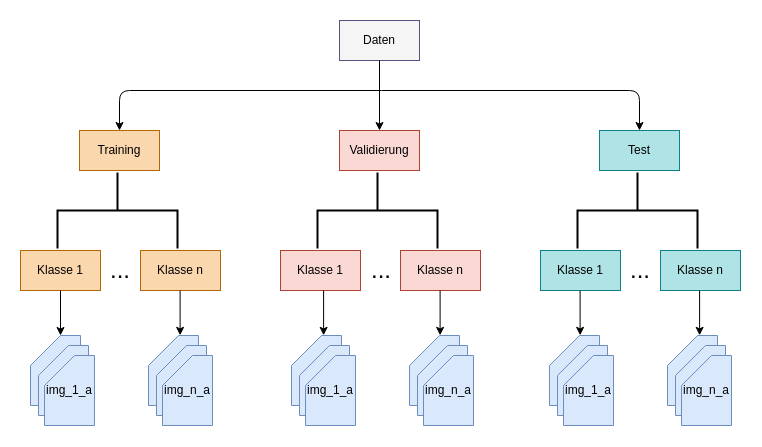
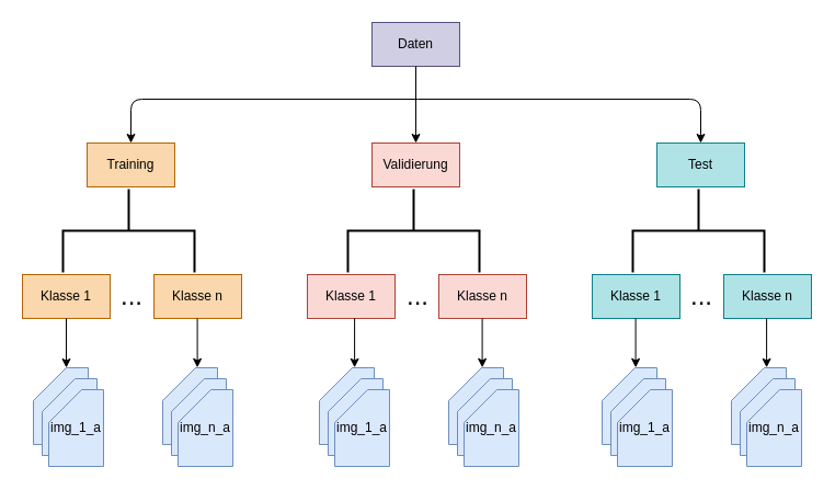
  <mxCell id="0" />
  <mxCell id="1" parent="0" />
  <mxCell id="2" value="Klasse 1" style="rounded=0;whiteSpace=wrap;html=1;fillColor=#fad7ac;strokeColor=#b46504;" vertex="1" parent="1"><mxGeometry x="20" y="250" width="80" height="40" as="geometry" /></mxCell>
  <mxCell id="3" value="Klasse n" style="rounded=0;whiteSpace=wrap;html=1;fillColor=#fad7ac;strokeColor=#b46504;" vertex="1" parent="1"><mxGeometry x="140" y="250" width="80" height="40" as="geometry" /></mxCell>
  <mxCell id="4" value="Training" style="rounded=0;whiteSpace=wrap;html=1;fillColor=#fad7ac;strokeColor=#b46504;" vertex="1" parent="1"><mxGeometry x="79" y="130" width="80" height="40" as="geometry" /></mxCell>
  <mxCell id="5" value="" style="strokeWidth=2;html=1;shape=mxgraph.flowchart.annotation_2;align=left;pointerEvents=1;rotation=90;" vertex="1" parent="1"><mxGeometry x="79" y="150" width="76" height="120" as="geometry" /></mxCell>
  <mxCell id="6" value="&lt;span&gt;Klasse 1&lt;/span&gt;" style="rounded=0;whiteSpace=wrap;html=1;fillColor=#fad9d5;strokeColor=#ae4132;" vertex="1" parent="1"><mxGeometry x="280" y="250" width="80" height="40" as="geometry" /></mxCell>
  <mxCell id="7" value="&lt;span&gt;Klasse n&lt;/span&gt;" style="rounded=0;whiteSpace=wrap;html=1;fillColor=#fad9d5;strokeColor=#ae4132;" vertex="1" parent="1"><mxGeometry x="400" y="250" width="80" height="40" as="geometry" /></mxCell>
  <mxCell id="8" value="Validierung" style="rounded=0;whiteSpace=wrap;html=1;fillColor=#fad9d5;strokeColor=#ae4132;" vertex="1" parent="1"><mxGeometry x="339" y="130" width="80" height="40" as="geometry" /></mxCell>
  <mxCell id="9" value="" style="strokeWidth=2;html=1;shape=mxgraph.flowchart.annotation_2;align=left;pointerEvents=1;rotation=90;" vertex="1" parent="1"><mxGeometry x="339" y="150" width="76" height="120" as="geometry" /></mxCell>
  <mxCell id="10" value="&lt;span&gt;Klasse 1&lt;/span&gt;" style="rounded=0;whiteSpace=wrap;html=1;fillColor=#b0e3e6;strokeColor=#0e8088;" vertex="1" parent="1"><mxGeometry x="540" y="250" width="80" height="40" as="geometry" /></mxCell>
  <mxCell id="11" value="&lt;span&gt;Klasse n&lt;/span&gt;" style="rounded=0;whiteSpace=wrap;html=1;fillColor=#b0e3e6;strokeColor=#0e8088;" vertex="1" parent="1"><mxGeometry x="660" y="250" width="80" height="40" as="geometry" /></mxCell>
  <mxCell id="12" value="Test" style="rounded=0;whiteSpace=wrap;html=1;fillColor=#b0e3e6;strokeColor=#0e8088;" vertex="1" parent="1"><mxGeometry x="599" y="130" width="80" height="40" as="geometry" /></mxCell>
  <mxCell id="13" value="" style="strokeWidth=2;html=1;shape=mxgraph.flowchart.annotation_2;align=left;pointerEvents=1;rotation=90;" vertex="1" parent="1"><mxGeometry x="599" y="150" width="76" height="120" as="geometry" /></mxCell>
- <mxCell id="14" value="Daten" style="rounded=0;whiteSpace=wrap;html=1;fillColor=#f5f5f5;strokeColor=#56517e;" vertex="1" parent="1"><mxGeometry x="339" y="20" width="80" height="40" as="geometry" /></mxCell>
+ <mxCell id="14" value="Daten" style="rounded=0;whiteSpace=wrap;html=1;fillColor=#d0cee2;strokeColor=#56517e;" vertex="1" parent="1"><mxGeometry x="339" y="20" width="80" height="40" as="geometry" /></mxCell>
  <mxCell id="15" value="" style="endArrow=classic;html=1;exitX=0.5;exitY=1;exitDx=0;exitDy=0;entryX=0.5;entryY=0;entryDx=0;entryDy=0;" edge="1" parent="1" source="14" target="8"><mxGeometry width="50" height="50" relative="1" as="geometry"><mxPoint x="241" y="90" as="sourcePoint" /><mxPoint x="241" y="170" as="targetPoint" /></mxGeometry></mxCell>
  <mxCell id="16" value="" style="endArrow=classic;html=1;entryX=0.5;entryY=0;entryDx=0;entryDy=0;" edge="1" parent="1" target="4"><mxGeometry width="50" height="50" relative="1" as="geometry"><mxPoint x="381" y="90" as="sourcePoint" /><mxPoint x="121" y="90" as="targetPoint" /><Array as="points"><mxPoint x="119" y="90" /></Array></mxGeometry></mxCell>
  <mxCell id="17" value="" style="endArrow=classic;html=1;entryX=0.5;entryY=0;entryDx=0;entryDy=0;" edge="1" parent="1" target="12"><mxGeometry width="50" height="50" relative="1" as="geometry"><mxPoint x="381" y="90" as="sourcePoint" /><mxPoint x="71" y="310" as="targetPoint" /><Array as="points"><mxPoint x="639" y="90" /></Array></mxGeometry></mxCell>
  <mxCell id="18" value="&lt;font style=&quot;font-size: 24px&quot;&gt;...&lt;/font&gt;" style="text;html=1;strokeColor=none;fillColor=none;align=center;verticalAlign=middle;whiteSpace=wrap;rounded=0;" vertex="1" parent="1"><mxGeometry x="100" y="260" width="40" height="20" as="geometry" /></mxCell>
  <mxCell id="19" value="&lt;font style=&quot;font-size: 24px&quot;&gt;...&lt;/font&gt;" style="text;html=1;strokeColor=none;fillColor=none;align=center;verticalAlign=middle;whiteSpace=wrap;rounded=0;" vertex="1" parent="1"><mxGeometry x="361" y="260" width="40" height="20" as="geometry" /></mxCell>
  <mxCell id="20" value="&lt;font style=&quot;font-size: 24px&quot;&gt;...&lt;/font&gt;" style="text;html=1;strokeColor=none;fillColor=none;align=center;verticalAlign=middle;whiteSpace=wrap;rounded=0;" vertex="1" parent="1"><mxGeometry x="620" y="260" width="40" height="20" as="geometry" /></mxCell>
  <mxCell id="21" value="" style="shape=card;whiteSpace=wrap;html=1;fillColor=#dae8fc;strokeColor=#6c8ebf;" vertex="1" parent="1"><mxGeometry x="30" y="335" width="50" height="70" as="geometry" /></mxCell>
  <mxCell id="22" value="" style="shape=card;whiteSpace=wrap;html=1;fillColor=#dae8fc;strokeColor=#6c8ebf;" vertex="1" parent="1"><mxGeometry x="38" y="345" width="50" height="70" as="geometry" /></mxCell>
  <mxCell id="23" value="img_1_a" style="shape=card;whiteSpace=wrap;html=1;fillColor=#dae8fc;strokeColor=#6c8ebf;" vertex="1" parent="1"><mxGeometry x="44" y="355" width="50" height="70" as="geometry" /></mxCell>
  <mxCell id="24" value="" style="shape=card;whiteSpace=wrap;html=1;fillColor=#dae8fc;strokeColor=#6c8ebf;" vertex="1" parent="1"><mxGeometry x="148" y="335" width="50" height="70" as="geometry" /></mxCell>
  <mxCell id="25" value="" style="shape=card;whiteSpace=wrap;html=1;fillColor=#dae8fc;strokeColor=#6c8ebf;" vertex="1" parent="1"><mxGeometry x="156" y="345" width="50" height="70" as="geometry" /></mxCell>
  <mxCell id="26" value="&lt;span&gt;img_n_a&lt;/span&gt;" style="shape=card;whiteSpace=wrap;html=1;fillColor=#dae8fc;strokeColor=#6c8ebf;" vertex="1" parent="1"><mxGeometry x="162" y="355" width="50" height="70" as="geometry" /></mxCell>
  <mxCell id="27" value="" style="shape=card;whiteSpace=wrap;html=1;fillColor=#dae8fc;strokeColor=#6c8ebf;" vertex="1" parent="1"><mxGeometry x="291" y="335" width="50" height="70" as="geometry" /></mxCell>
  <mxCell id="28" value="" style="shape=card;whiteSpace=wrap;html=1;fillColor=#dae8fc;strokeColor=#6c8ebf;" vertex="1" parent="1"><mxGeometry x="299" y="345" width="50" height="70" as="geometry" /></mxCell>
  <mxCell id="29" value="&lt;span&gt;img_1_a&lt;/span&gt;" style="shape=card;whiteSpace=wrap;html=1;fillColor=#dae8fc;strokeColor=#6c8ebf;" vertex="1" parent="1"><mxGeometry x="305" y="355" width="50" height="70" as="geometry" /></mxCell>
  <mxCell id="30" value="" style="shape=card;whiteSpace=wrap;html=1;fillColor=#dae8fc;strokeColor=#6c8ebf;" vertex="1" parent="1"><mxGeometry x="409" y="335" width="50" height="70" as="geometry" /></mxCell>
  <mxCell id="31" value="" style="shape=card;whiteSpace=wrap;html=1;fillColor=#dae8fc;strokeColor=#6c8ebf;" vertex="1" parent="1"><mxGeometry x="417" y="345" width="50" height="70" as="geometry" /></mxCell>
  <mxCell id="32" value="&lt;span&gt;img_n_a&lt;/span&gt;" style="shape=card;whiteSpace=wrap;html=1;fillColor=#dae8fc;strokeColor=#6c8ebf;" vertex="1" parent="1"><mxGeometry x="423" y="355" width="50" height="70" as="geometry" /></mxCell>
  <mxCell id="33" value="" style="shape=card;whiteSpace=wrap;html=1;fillColor=#dae8fc;strokeColor=#6c8ebf;" vertex="1" parent="1"><mxGeometry x="549" y="335" width="50" height="70" as="geometry" /></mxCell>
  <mxCell id="34" value="" style="shape=card;whiteSpace=wrap;html=1;fillColor=#dae8fc;strokeColor=#6c8ebf;" vertex="1" parent="1"><mxGeometry x="557" y="345" width="50" height="70" as="geometry" /></mxCell>
  <mxCell id="35" value="&lt;span&gt;img_1_a&lt;/span&gt;" style="shape=card;whiteSpace=wrap;html=1;fillColor=#dae8fc;strokeColor=#6c8ebf;" vertex="1" parent="1"><mxGeometry x="563" y="355" width="50" height="70" as="geometry" /></mxCell>
  <mxCell id="36" value="" style="shape=card;whiteSpace=wrap;html=1;fillColor=#dae8fc;strokeColor=#6c8ebf;" vertex="1" parent="1"><mxGeometry x="667" y="335" width="50" height="70" as="geometry" /></mxCell>
  <mxCell id="37" value="" style="shape=card;whiteSpace=wrap;html=1;fillColor=#dae8fc;strokeColor=#6c8ebf;" vertex="1" parent="1"><mxGeometry x="675" y="345" width="50" height="70" as="geometry" /></mxCell>
  <mxCell id="38" value="&lt;span&gt;img_n_a&lt;/span&gt;" style="shape=card;whiteSpace=wrap;html=1;fillColor=#dae8fc;strokeColor=#6c8ebf;" vertex="1" parent="1"><mxGeometry x="681" y="355" width="50" height="70" as="geometry" /></mxCell>
  <mxCell id="39" value="" style="endArrow=classic;html=1;entryX=0;entryY=0;entryDx=30;entryDy=0;entryPerimeter=0;exitX=0.5;exitY=1;exitDx=0;exitDy=0;" edge="1" parent="1" source="2" target="21"><mxGeometry width="50" height="50" relative="1" as="geometry"><mxPoint x="21" y="500" as="sourcePoint" /><mxPoint x="71" y="450" as="targetPoint" /></mxGeometry></mxCell>
  <mxCell id="40" value="" style="endArrow=classic;html=1;entryX=0;entryY=0;entryDx=30;entryDy=0;entryPerimeter=0;exitX=0.5;exitY=1;exitDx=0;exitDy=0;" edge="1" parent="1"><mxGeometry width="50" height="50" relative="1" as="geometry"><mxPoint x="179.603" y="290" as="sourcePoint" /><mxPoint x="179.603" y="334.828" as="targetPoint" /></mxGeometry></mxCell>
  <mxCell id="41" value="" style="endArrow=classic;html=1;entryX=0;entryY=0;entryDx=30;entryDy=0;entryPerimeter=0;exitX=0.5;exitY=1;exitDx=0;exitDy=0;" edge="1" parent="1"><mxGeometry width="50" height="50" relative="1" as="geometry"><mxPoint x="323.103" y="290" as="sourcePoint" /><mxPoint x="323.103" y="334.828" as="targetPoint" /></mxGeometry></mxCell>
  <mxCell id="42" value="" style="endArrow=classic;html=1;entryX=0;entryY=0;entryDx=30;entryDy=0;entryPerimeter=0;exitX=0.5;exitY=1;exitDx=0;exitDy=0;" edge="1" parent="1"><mxGeometry width="50" height="50" relative="1" as="geometry"><mxPoint x="439.603" y="290" as="sourcePoint" /><mxPoint x="439.603" y="334.828" as="targetPoint" /></mxGeometry></mxCell>
  <mxCell id="43" value="" style="endArrow=classic;html=1;entryX=0;entryY=0;entryDx=30;entryDy=0;entryPerimeter=0;exitX=0.5;exitY=1;exitDx=0;exitDy=0;" edge="1" parent="1"><mxGeometry width="50" height="50" relative="1" as="geometry"><mxPoint x="579.603" y="290" as="sourcePoint" /><mxPoint x="579.603" y="334.828" as="targetPoint" /></mxGeometry></mxCell>
  <mxCell id="44" value="" style="endArrow=classic;html=1;entryX=0;entryY=0;entryDx=30;entryDy=0;entryPerimeter=0;exitX=0.5;exitY=1;exitDx=0;exitDy=0;" edge="1" parent="1"><mxGeometry width="50" height="50" relative="1" as="geometry"><mxPoint x="699.103" y="290" as="sourcePoint" /><mxPoint x="699.103" y="334.828" as="targetPoint" /></mxGeometry></mxCell>
